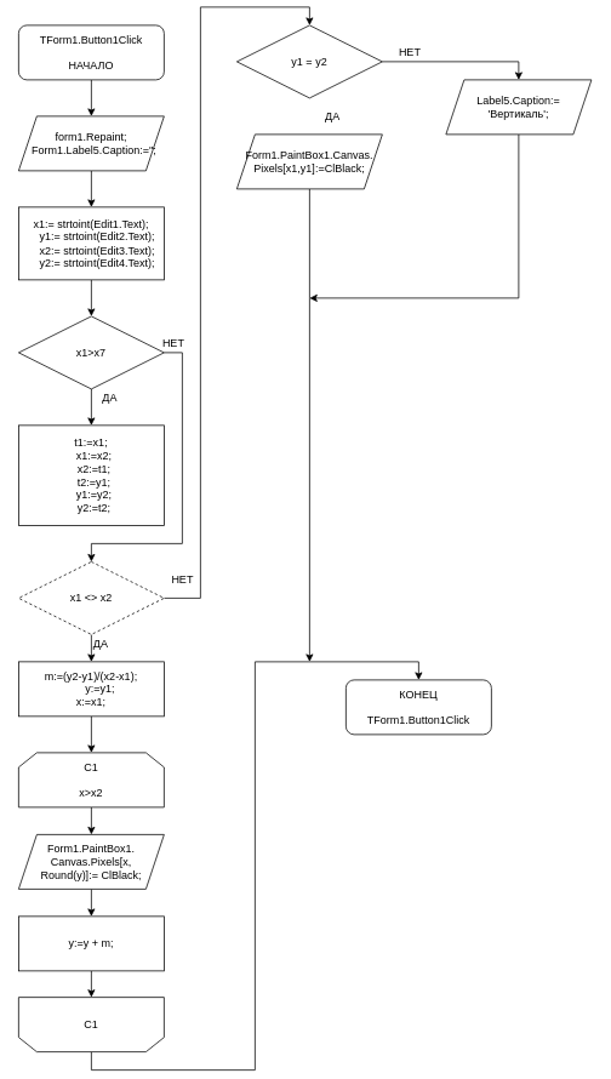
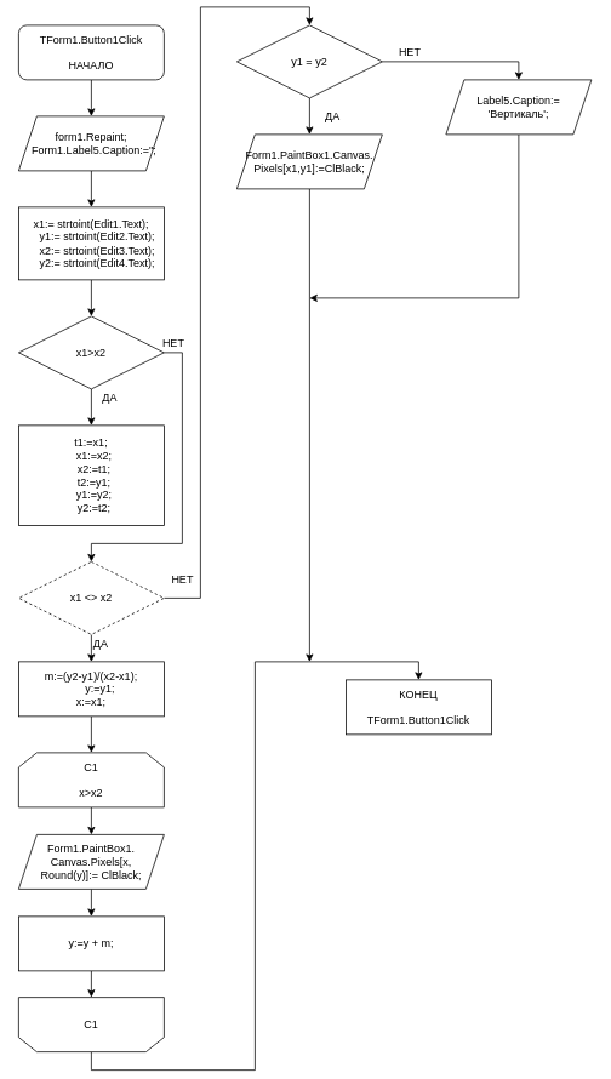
  <mxCell id="0" />
  <mxCell id="1" parent="0" />
  <mxCell id="2" style="edgeStyle=orthogonalEdgeStyle;rounded=0;orthogonalLoop=1;jettySize=auto;html=1;exitX=0.5;exitY=1;exitDx=0;exitDy=0;entryX=0.5;entryY=0;entryDx=0;entryDy=0;" edge="1" parent="1" source="3" target="5"><mxGeometry relative="1" as="geometry" /></mxCell>
  <mxCell id="3" value="TForm1.Button1Click&lt;br&gt;&lt;br&gt;НАЧАЛО" style="rounded=1;whiteSpace=wrap;html=1;" vertex="1" parent="1"><mxGeometry x="20" y="20" width="160" height="60" as="geometry" /></mxCell>
  <mxCell id="4" style="edgeStyle=orthogonalEdgeStyle;rounded=0;orthogonalLoop=1;jettySize=auto;html=1;exitX=0.5;exitY=1;exitDx=0;exitDy=0;entryX=0.5;entryY=0;entryDx=0;entryDy=0;" edge="1" parent="1" source="5" target="7"><mxGeometry relative="1" as="geometry" /></mxCell>
  <mxCell id="5" value="form1.Repaint;&#10;  Form1.Label5.Caption:='';" style="shape=parallelogram;perimeter=parallelogramPerimeter;whiteSpace=wrap;html=1;fixedSize=1;" vertex="1" parent="1"><mxGeometry x="20" y="120" width="160" height="60" as="geometry" /></mxCell>
  <mxCell id="6" style="edgeStyle=orthogonalEdgeStyle;rounded=0;orthogonalLoop=1;jettySize=auto;html=1;exitX=0.5;exitY=1;exitDx=0;exitDy=0;entryX=0.5;entryY=0;entryDx=0;entryDy=0;" edge="1" parent="1" source="7" target="10"><mxGeometry relative="1" as="geometry" /></mxCell>
  <mxCell id="7" value="x1:= strtoint(Edit1.Text);&#10;    y1:= strtoint(Edit2.Text);&#10;    x2:= strtoint(Edit3.Text);&#10;    y2:= strtoint(Edit4.Text);" style="rounded=0;whiteSpace=wrap;html=1;" vertex="1" parent="1"><mxGeometry x="20" y="220" width="160" height="80" as="geometry" /></mxCell>
  <mxCell id="8" style="edgeStyle=orthogonalEdgeStyle;rounded=0;orthogonalLoop=1;jettySize=auto;html=1;exitX=0.5;exitY=1;exitDx=0;exitDy=0;entryX=0.5;entryY=0;entryDx=0;entryDy=0;" edge="1" parent="1" source="10" target="11"><mxGeometry relative="1" as="geometry" /></mxCell>
  <mxCell id="9" style="edgeStyle=orthogonalEdgeStyle;rounded=0;orthogonalLoop=1;jettySize=auto;html=1;exitX=1;exitY=0.5;exitDx=0;exitDy=0;entryX=0.5;entryY=0;entryDx=0;entryDy=0;" edge="1" parent="1" source="10" target="15"><mxGeometry relative="1" as="geometry"><Array as="points"><mxPoint x="200" y="380" /><mxPoint x="200" y="590" /><mxPoint x="100" y="590" /></Array></mxGeometry></mxCell>
- <mxCell id="10" value="x1&gt;x7" style="rhombus;whiteSpace=wrap;html=1;" vertex="1" parent="1"><mxGeometry x="20" y="340" width="160" height="80" as="geometry" /></mxCell>
+ <mxCell id="10" value="x1&gt;x2" style="rhombus;whiteSpace=wrap;html=1;" vertex="1" parent="1"><mxGeometry x="20" y="340" width="160" height="80" as="geometry" /></mxCell>
  <mxCell id="11" value="&lt;div&gt;t1:=x1;&lt;/div&gt;&lt;div&gt;&amp;nbsp; x1:=x2;&lt;/div&gt;&lt;div&gt;&amp;nbsp; x2:=t1;&lt;/div&gt;&lt;div&gt;&amp;nbsp; t2:=y1;&lt;/div&gt;&lt;div&gt;&amp;nbsp; y1:=y2;&lt;/div&gt;&lt;div&gt;&amp;nbsp; y2:=t2;&lt;/div&gt;" style="rounded=0;whiteSpace=wrap;html=1;" vertex="1" parent="1"><mxGeometry x="20" y="460" width="160" height="110" as="geometry" /></mxCell>
  <mxCell id="12" value="ДА" style="text;html=1;align=center;verticalAlign=middle;resizable=0;points=[];autosize=1;strokeColor=none;fillColor=none;" vertex="1" parent="1"><mxGeometry x="105" y="420" width="30" height="20" as="geometry" /></mxCell>
  <mxCell id="13" style="edgeStyle=orthogonalEdgeStyle;rounded=0;orthogonalLoop=1;jettySize=auto;html=1;exitX=0.5;exitY=1;exitDx=0;exitDy=0;entryX=0.5;entryY=0;entryDx=0;entryDy=0;" edge="1" parent="1" source="15" target="18"><mxGeometry relative="1" as="geometry" /></mxCell>
  <mxCell id="14" style="edgeStyle=orthogonalEdgeStyle;rounded=0;orthogonalLoop=1;jettySize=auto;html=1;exitX=1;exitY=0.5;exitDx=0;exitDy=0;entryX=0.5;entryY=0;entryDx=0;entryDy=0;" edge="1" parent="1" source="15" target="30"><mxGeometry relative="1" as="geometry" /></mxCell>
  <mxCell id="15" value="x1 &amp;lt;&amp;gt; x2" style="rhombus;whiteSpace=wrap;html=1;dashed=1;" vertex="1" parent="1"><mxGeometry x="20" y="610" width="160" height="80" as="geometry" /></mxCell>
  <mxCell id="16" value="НЕТ" style="text;html=1;align=center;verticalAlign=middle;resizable=0;points=[];autosize=1;strokeColor=none;fillColor=none;" vertex="1" parent="1"><mxGeometry x="170" y="360" width="40" height="20" as="geometry" /></mxCell>
  <mxCell id="17" style="edgeStyle=orthogonalEdgeStyle;rounded=0;orthogonalLoop=1;jettySize=auto;html=1;exitX=0.5;exitY=1;exitDx=0;exitDy=0;entryX=0.5;entryY=0;entryDx=0;entryDy=0;" edge="1" parent="1" source="18" target="21"><mxGeometry relative="1" as="geometry" /></mxCell>
  <mxCell id="18" value="&lt;div&gt;m:=(y2-y1)/(x2-x1);&lt;/div&gt;&lt;div&gt;&amp;nbsp; &amp;nbsp; &amp;nbsp; y:=y1;&lt;/div&gt;&lt;div&gt;x:=x1;&lt;/div&gt;" style="rounded=0;whiteSpace=wrap;html=1;" vertex="1" parent="1"><mxGeometry x="20" y="720" width="160" height="60" as="geometry" /></mxCell>
  <mxCell id="19" value="ДА" style="text;html=1;align=center;verticalAlign=middle;resizable=0;points=[];autosize=1;strokeColor=none;fillColor=none;" vertex="1" parent="1"><mxGeometry x="95" y="690" width="30" height="20" as="geometry" /></mxCell>
  <mxCell id="20" style="edgeStyle=orthogonalEdgeStyle;rounded=0;orthogonalLoop=1;jettySize=auto;html=1;exitX=0.5;exitY=1;exitDx=0;exitDy=0;entryX=0.5;entryY=0;entryDx=0;entryDy=0;" edge="1" parent="1" source="21" target="23"><mxGeometry relative="1" as="geometry" /></mxCell>
  <mxCell id="21" value="C1&lt;br&gt;&lt;br&gt;x&amp;gt;x2" style="shape=loopLimit;whiteSpace=wrap;html=1;" vertex="1" parent="1"><mxGeometry x="20" y="820" width="160" height="60" as="geometry" /></mxCell>
  <mxCell id="22" style="edgeStyle=orthogonalEdgeStyle;rounded=0;orthogonalLoop=1;jettySize=auto;html=1;exitX=0.5;exitY=1;exitDx=0;exitDy=0;entryX=0.5;entryY=0;entryDx=0;entryDy=0;" edge="1" parent="1" source="23" target="25"><mxGeometry relative="1" as="geometry" /></mxCell>
  <mxCell id="23" value="Form1.PaintBox1.&lt;br&gt;Canvas.Pixels[x,&lt;br&gt;Round(y)]:= ClBlack;" style="shape=parallelogram;perimeter=parallelogramPerimeter;whiteSpace=wrap;html=1;fixedSize=1;" vertex="1" parent="1"><mxGeometry x="20" y="910" width="160" height="60" as="geometry" /></mxCell>
  <mxCell id="24" style="edgeStyle=orthogonalEdgeStyle;rounded=0;orthogonalLoop=1;jettySize=auto;html=1;exitX=0.5;exitY=1;exitDx=0;exitDy=0;entryX=0.5;entryY=1;entryDx=0;entryDy=0;" edge="1" parent="1" source="25" target="27"><mxGeometry relative="1" as="geometry" /></mxCell>
  <mxCell id="25" value="y:=y + m;" style="rounded=0;whiteSpace=wrap;html=1;" vertex="1" parent="1"><mxGeometry x="20" y="1000" width="160" height="60" as="geometry" /></mxCell>
  <mxCell id="26" style="edgeStyle=orthogonalEdgeStyle;rounded=0;orthogonalLoop=1;jettySize=auto;html=1;exitX=0.5;exitY=0;exitDx=0;exitDy=0;entryX=0.5;entryY=0;entryDx=0;entryDy=0;" edge="1" parent="1" source="27" target="38"><mxGeometry relative="1" as="geometry" /></mxCell>
  <mxCell id="27" value="C1" style="shape=loopLimit;whiteSpace=wrap;html=1;direction=west;" vertex="1" parent="1"><mxGeometry x="20" y="1089" width="160" height="60" as="geometry" /></mxCell>
+ <mxCell id="28" style="edgeStyle=orthogonalEdgeStyle;rounded=0;orthogonalLoop=1;jettySize=auto;html=1;exitX=0.5;exitY=1;exitDx=0;exitDy=0;entryX=0.5;entryY=0;entryDx=0;entryDy=0;" edge="1" parent="1" source="30" target="33"><mxGeometry relative="1" as="geometry" /></mxCell>
  <mxCell id="29" style="edgeStyle=orthogonalEdgeStyle;rounded=0;orthogonalLoop=1;jettySize=auto;html=1;exitX=1;exitY=0.5;exitDx=0;exitDy=0;entryX=0.5;entryY=0;entryDx=0;entryDy=0;" edge="1" parent="1" source="30" target="36"><mxGeometry relative="1" as="geometry" /></mxCell>
  <mxCell id="30" value="y1 = y2" style="rhombus;whiteSpace=wrap;html=1;" vertex="1" parent="1"><mxGeometry x="260" y="20" width="160" height="80" as="geometry" /></mxCell>
  <mxCell id="31" value="НЕТ" style="text;html=1;align=center;verticalAlign=middle;resizable=0;points=[];autosize=1;strokeColor=none;fillColor=none;" vertex="1" parent="1"><mxGeometry x="180" y="620" width="40" height="20" as="geometry" /></mxCell>
  <mxCell id="32" style="edgeStyle=orthogonalEdgeStyle;rounded=0;orthogonalLoop=1;jettySize=auto;html=1;exitX=0.5;exitY=1;exitDx=0;exitDy=0;" edge="1" parent="1" source="33"><mxGeometry relative="1" as="geometry"><mxPoint x="340" y="720" as="targetPoint" /><Array as="points"><mxPoint x="340" y="720" /></Array></mxGeometry></mxCell>
  <mxCell id="33" value="Form1.PaintBox1.Canvas.&lt;br&gt;Pixels[x1,y1]:=ClBlack;" style="shape=parallelogram;perimeter=parallelogramPerimeter;whiteSpace=wrap;html=1;fixedSize=1;" vertex="1" parent="1"><mxGeometry x="260" y="140" width="160" height="60" as="geometry" /></mxCell>
  <mxCell id="34" value="ДА" style="text;html=1;align=center;verticalAlign=middle;resizable=0;points=[];autosize=1;strokeColor=none;fillColor=none;" vertex="1" parent="1"><mxGeometry x="350" y="110" width="30" height="20" as="geometry" /></mxCell>
  <mxCell id="35" style="edgeStyle=orthogonalEdgeStyle;rounded=0;orthogonalLoop=1;jettySize=auto;html=1;exitX=0.5;exitY=1;exitDx=0;exitDy=0;" edge="1" parent="1" source="36"><mxGeometry relative="1" as="geometry"><mxPoint x="340" y="320" as="targetPoint" /><Array as="points"><mxPoint x="570" y="320" /></Array></mxGeometry></mxCell>
  <mxCell id="36" value="Label5.Caption:=&lt;br&gt;'Вертикаль';" style="shape=parallelogram;perimeter=parallelogramPerimeter;whiteSpace=wrap;html=1;fixedSize=1;" vertex="1" parent="1"><mxGeometry x="490" y="80" width="160" height="60" as="geometry" /></mxCell>
  <mxCell id="37" value="НЕТ" style="text;html=1;align=center;verticalAlign=middle;resizable=0;points=[];autosize=1;strokeColor=none;fillColor=none;" vertex="1" parent="1"><mxGeometry x="430" y="40" width="40" height="20" as="geometry" /></mxCell>
- <mxCell id="38" value="КОНЕЦ&lt;br&gt;&lt;br&gt;TForm1.Button1Click" style="rounded=1;whiteSpace=wrap;html=1;" vertex="1" parent="1"><mxGeometry x="380" y="740" width="160" height="60" as="geometry" /></mxCell>
+ <mxCell id="38" value="КОНЕЦ&lt;br&gt;&lt;br&gt;TForm1.Button1Click" style="whiteSpace=wrap;html=1;rounded=0;" vertex="1" parent="1"><mxGeometry x="380" y="740" width="160" height="60" as="geometry" /></mxCell>
